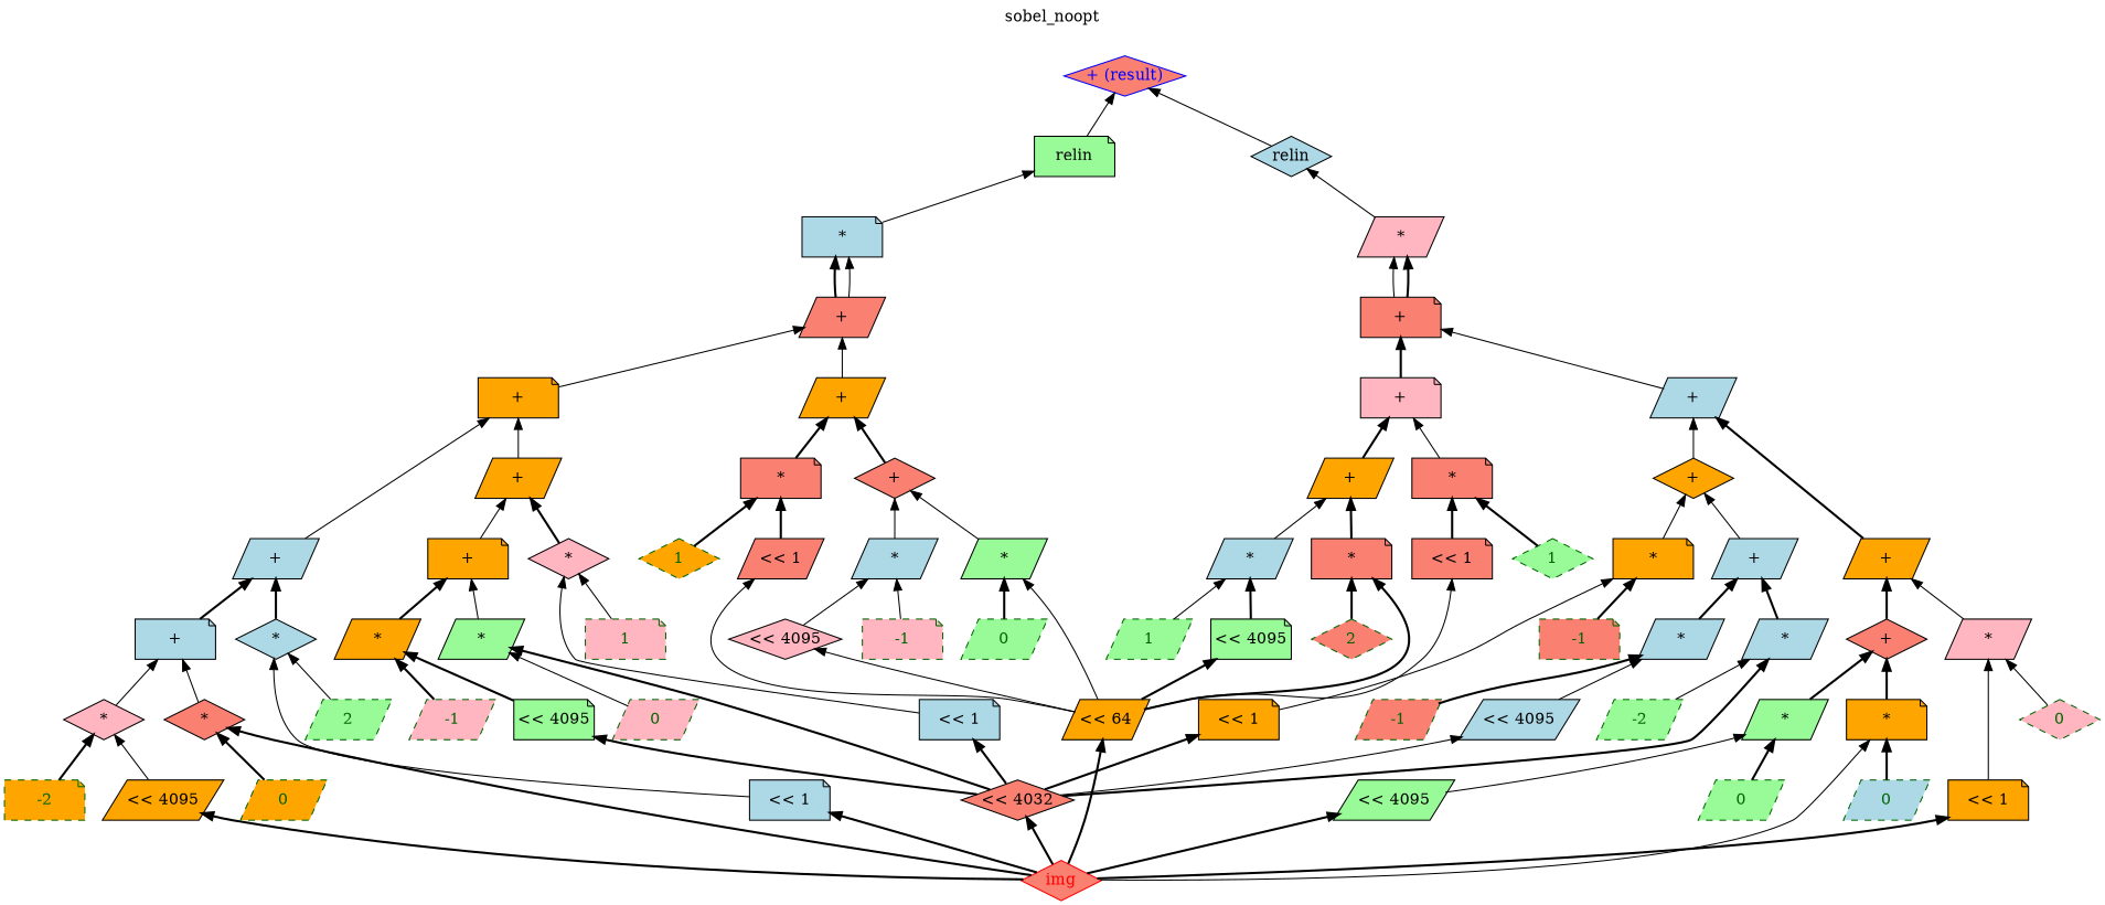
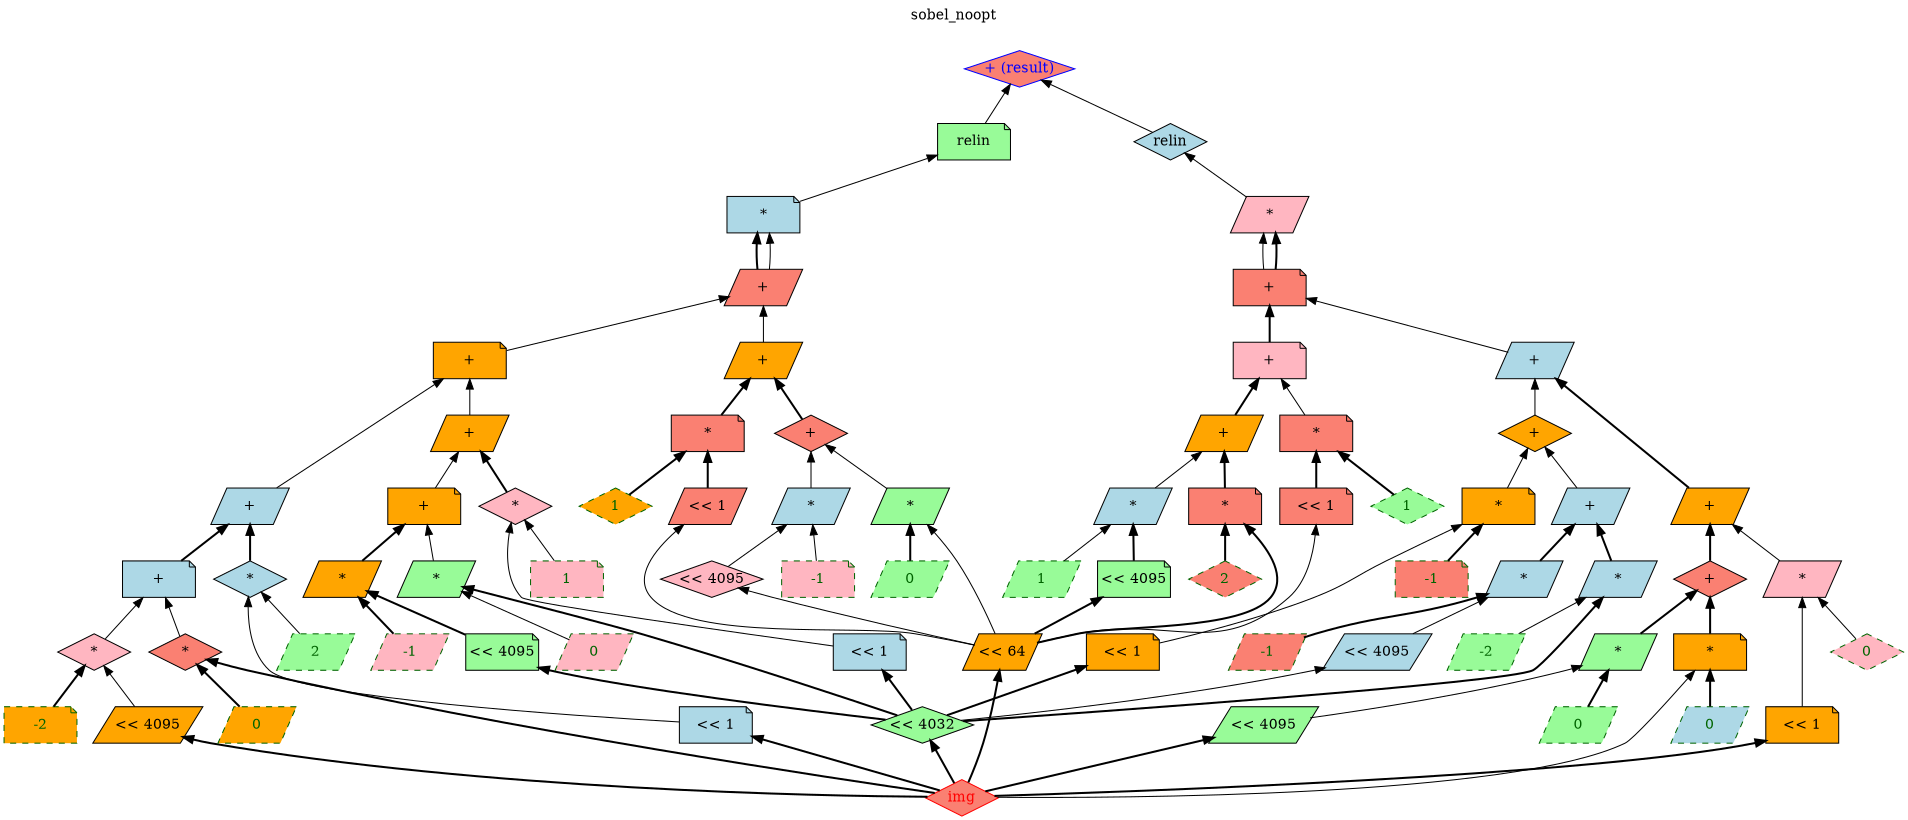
  digraph {
    label=sobel_noopt
    labelloc=t
    node [color=black fontcolor=black margin=0 shape=parallelogram style="solid,filled" fillcolor=orange]
    edge [dir=back style=bold]
    n1 [color=red fontcolor=red label=img shape=diamond width=1 fillcolor=salmon]
-   n2 [label="<< 4032" shape=diamond width=1 fillcolor=salmon]
+   n2 [label="<< 4032" shape=diamond width=1 fillcolor=palegreen]
    n3 [label="<< 4095" shape=note width=1 fillcolor=palegreen]
    n4 [color=darkgreen fontcolor=darkgreen label=-1 style="dashed,filled" width=1 fillcolor=lightpink]
    n5 [label="*" width=1]
    n6 [color=darkgreen fontcolor=darkgreen label=0 style="dashed,filled" width=1 fillcolor=lightpink]
    n7 [label="*" width=1 fillcolor=palegreen]
    n8 [label="+" shape=note width=1]
    n9 [label="<< 1" shape=note width=1 fillcolor=lightblue]
    n10 [color=darkgreen fontcolor=darkgreen label=1 shape=note style="dashed,filled" width=1 fillcolor=lightpink]
    n11 [label="*" shape=diamond width=1 fillcolor=lightpink]
    n12 [label="+" width=1]
    n13 [label="<< 4095" width=1]
    n14 [color=darkgreen fontcolor=darkgreen label=-2 shape=note style="dashed,filled" width=1]
    n15 [label="*" shape=diamond width=1 fillcolor=lightpink]
    n16 [color=darkgreen fontcolor=darkgreen label=0 style="dashed,filled" width=1]
    n17 [label="*" shape=diamond width=1 fillcolor=salmon]
    n18 [label="+" shape=note width=1 fillcolor=lightblue]
    n19 [label="<< 1" shape=note width=1 fillcolor=lightblue]
    n20 [color=darkgreen fontcolor=darkgreen label=2 style="dashed,filled" width=1 fillcolor=palegreen]
    n21 [label="*" shape=diamond width=1 fillcolor=lightblue]
    n22 [label="+" width=1 fillcolor=lightblue]
    n23 [label="+" shape=note width=1]
    n24 [label="<< 64" width=1]
    n25 [label="<< 4095" shape=diamond width=1 fillcolor=lightpink]
    n26 [color=darkgreen fontcolor=darkgreen label=-1 shape=note style="dashed,filled" width=1 fillcolor=lightpink]
    n27 [label="*" width=1 fillcolor=lightblue]
    n28 [color=darkgreen fontcolor=darkgreen label=0 style="dashed,filled" width=1 fillcolor=palegreen]
    n29 [label="*" width=1 fillcolor=palegreen]
    n30 [label="+" shape=diamond width=1 fillcolor=salmon]
    n31 [label="<< 1" width=1 fillcolor=salmon]
    n32 [color=darkgreen fontcolor=darkgreen label=1 shape=diamond style="dashed,filled" width=1]
    n33 [label="*" shape=note width=1 fillcolor=salmon]
    n34 [label="+" width=1]
    n35 [label="+" width=1 fillcolor=salmon]
    n36 [label="*" shape=note width=1 fillcolor=lightblue]
    n37 [label=relin shape=note width=1 fillcolor=palegreen]
    n38 [label="<< 4095" width=1 fillcolor=lightblue]
    n39 [color=darkgreen fontcolor=darkgreen label=-1 style="dashed,filled" width=1 fillcolor=salmon]
    n40 [label="*" width=1 fillcolor=lightblue]
    n41 [color=darkgreen fontcolor=darkgreen label=-2 style="dashed,filled" width=1 fillcolor=palegreen]
    n42 [label="*" width=1 fillcolor=lightblue]
    n43 [label="+" width=1 fillcolor=lightblue]
    n44 [label="<< 1" shape=note width=1]
    n45 [color=darkgreen fontcolor=darkgreen label=-1 shape=note style="dashed,filled" width=1 fillcolor=salmon]
    n46 [label="*" shape=note width=1]
    n47 [label="+" shape=diamond width=1]
    n48 [label="<< 4095" width=1 fillcolor=palegreen]
    n49 [color=darkgreen fontcolor=darkgreen label=0 style="dashed,filled" width=1 fillcolor=palegreen]
    n50 [label="*" width=1 fillcolor=palegreen]
    n51 [color=darkgreen fontcolor=darkgreen label=0 style="dashed,filled" width=1 fillcolor=lightblue]
    n52 [label="*" shape=note width=1]
    n53 [label="+" shape=diamond width=1 fillcolor=salmon]
    n54 [label="<< 1" shape=note width=1]
    n55 [color=darkgreen fontcolor=darkgreen label=0 shape=diamond style="dashed,filled" width=1 fillcolor=lightpink]
    n56 [label="*" width=1 fillcolor=lightpink]
    n57 [label="+" width=1]
    n58 [label="+" width=1 fillcolor=lightblue]
    n59 [label="<< 4095" shape=note width=1 fillcolor=palegreen]
    n60 [color=darkgreen fontcolor=darkgreen label=1 style="dashed,filled" width=1 fillcolor=palegreen]
    n61 [label="*" width=1 fillcolor=lightblue]
    n62 [color=darkgreen fontcolor=darkgreen label=2 shape=diamond style="dashed,filled" width=1 fillcolor=salmon]
    n63 [label="*" shape=note width=1 fillcolor=salmon]
    n64 [label="+" width=1]
    n65 [label="<< 1" shape=note width=1 fillcolor=salmon]
    n66 [color=darkgreen fontcolor=darkgreen label=1 shape=diamond style="dashed,filled" width=1 fillcolor=palegreen]
    n67 [label="*" shape=note width=1 fillcolor=salmon]
    n68 [label="+" shape=note width=1 fillcolor=lightpink]
    n69 [label="+" shape=note width=1 fillcolor=salmon]
    n70 [label="*" width=1 fillcolor=lightpink]
    n71 [label=relin shape=diamond width=1 fillcolor=lightblue]
    n72 [color=blue fontcolor=blue label="+ (result)" shape=diamond width=1 fillcolor=salmon]
    n2 -> n1
    n3 -> n2
    n5 -> n3
    n5 -> n4
    n7 -> n2
    n7 -> n6 [style=solid]
    n8 -> n5
    n8 -> n7 [style=solid]
    n9 -> n2
    n11 -> n9 [style=solid]
    n11 -> n10 [style=solid]
    n12 -> n8 [style=solid]
    n12 -> n11
    n13 -> n1
    n15 -> n13 [style=solid]
    n15 -> n14
    n17 -> n1
    n17 -> n16
    n18 -> n15 [style=solid]
    n18 -> n17 [style=solid]
    n19 -> n1
    n21 -> n19 [style=solid]
    n21 -> n20 [style=solid]
    n22 -> n18
    n22 -> n21
    n23 -> n12 [style=solid]
    n23 -> n22 [style=solid]
    n24 -> n1
    n25 -> n24 [style=solid]
    n27 -> n25 [style=solid]
    n27 -> n26 [style=solid]
    n29 -> n24 [style=solid]
    n29 -> n28
    n30 -> n27 [style=solid]
    n30 -> n29 [style=solid]
    n31 -> n24 [style=solid]
    n33 -> n31
    n33 -> n32
    n34 -> n30
    n34 -> n33
    n35 -> n23 [style=solid]
    n35 -> n34 [style=solid]
    n36 -> n35
    n36 -> n35 [style=solid]
    n37 -> n36 [style=solid]
    n38 -> n2 [style=solid]
    n40 -> n38 [style=solid]
    n40 -> n39
    n42 -> n2
    n42 -> n41 [style=solid]
    n43 -> n40
    n43 -> n42
    n44 -> n2
    n46 -> n44 [style=solid]
    n46 -> n45
    n47 -> n43 [style=solid]
    n47 -> n46 [style=solid]
    n48 -> n1
    n50 -> n48 [style=solid]
    n50 -> n49
    n52 -> n1 [style=solid]
    n52 -> n51
    n53 -> n50
    n53 -> n52
    n54 -> n1
    n56 -> n54 [style=solid]
    n56 -> n55 [style=solid]
    n57 -> n53
    n57 -> n56 [style=solid]
    n58 -> n47 [style=solid]
    n58 -> n57
    n59 -> n24
    n61 -> n59
    n61 -> n60 [style=solid]
    n63 -> n24
    n63 -> n62
    n64 -> n61 [style=solid]
    n64 -> n63
    n65 -> n24 [style=solid]
    n67 -> n65
    n67 -> n66
    n68 -> n64
    n68 -> n67 [style=solid]
    n69 -> n58 [style=solid]
    n69 -> n68
    n70 -> n69 [style=solid]
    n70 -> n69
    n71 -> n70 [style=solid]
    n72 -> n37 [style=solid]
    n72 -> n71 [style=solid]
  }
